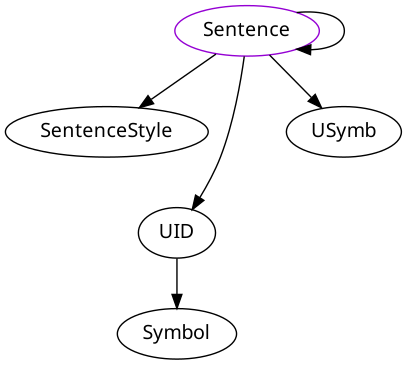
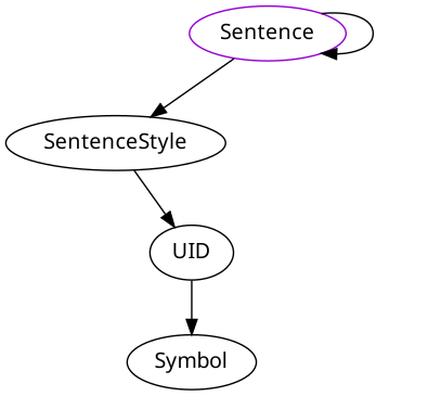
  digraph {
    fontname="Noto Sans"
    node [fontname="Noto Sans"]
    edge [fontname="Noto Sans"]
    n1 [color=darkviolet label=Sentence shape=oval]
    SentenceStyle
    UID
-   USymb
    Symbol
    n1 -> n1
    n1 -> SentenceStyle
-   n1 -> UID
-   n1 -> USymb
+   SentenceStyle -> UID
    UID -> Symbol
  }
